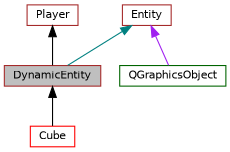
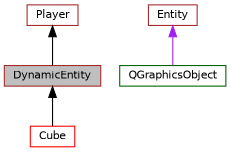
  digraph {
    node [color=brown fillcolor=white fontname=Helvetica fontsize=10 shape=record style=filled]
    edge [color=black dir=back fontname=Helvetica fontsize=10 labelfontname=Helvetica labelfontsize=10 style=solid]
    n1 [fillcolor=grey75 fontcolor=black height=0.2 label=DynamicEntity width=0.4]
    n2 [color=red height=0.2 label=Cube width=0.4]
    n3 [height=0.2 label=Player width=0.4]
    n4 [height=0.2 label=Entity width=0.4]
    n5 [color=darkgreen height=0.2 label=QGraphicsObject width=0.4]
    n1 -> n2
    n3 -> n1
-   n4 -> n1 [color=teal]
    n4 -> n5 [color=purple]
  }
